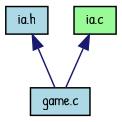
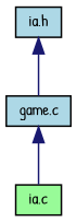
  digraph {
    fontname="Patrick Hand"
    node [color=black fillcolor=lightblue fontname="Patrick Hand" fontsize=10 shape=record style=filled]
    edge [color=midnightblue dir=back fontname="Patrick Hand" fontsize=10 labelfontname=Helvetica labelfontsize=10 style=solid]
    n1 [fontcolor=black height=0.2 label="ia.h" width=0.4]
    n2 [height=0.2 label="game.c" width=0.4]
    n3 [fillcolor=palegreen height=0.2 label="ia.c" width=0.4]
    n1 -> n2
-   n3 -> n2
+   n2 -> n3
  }
